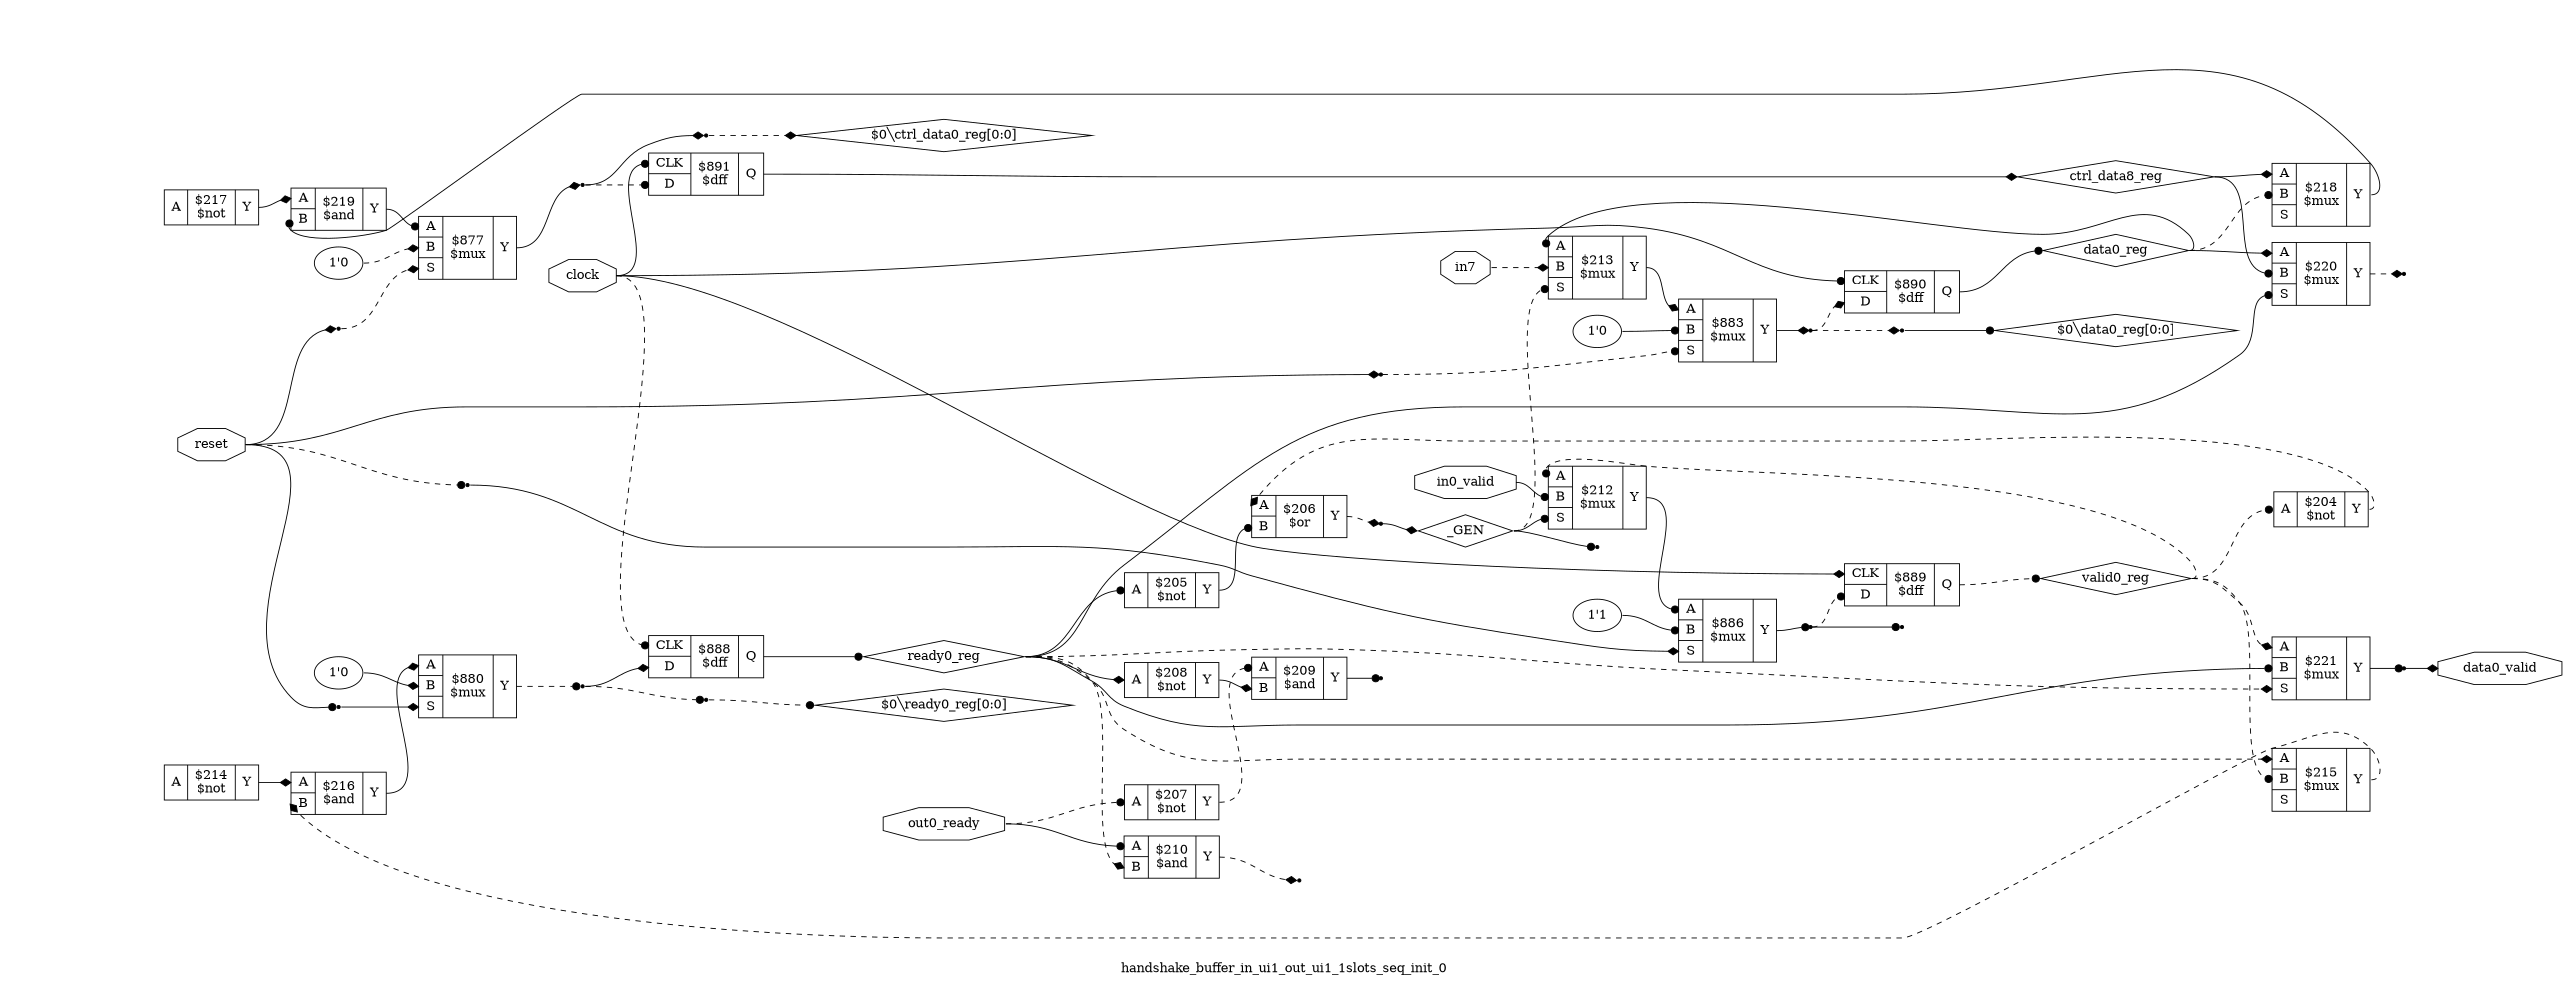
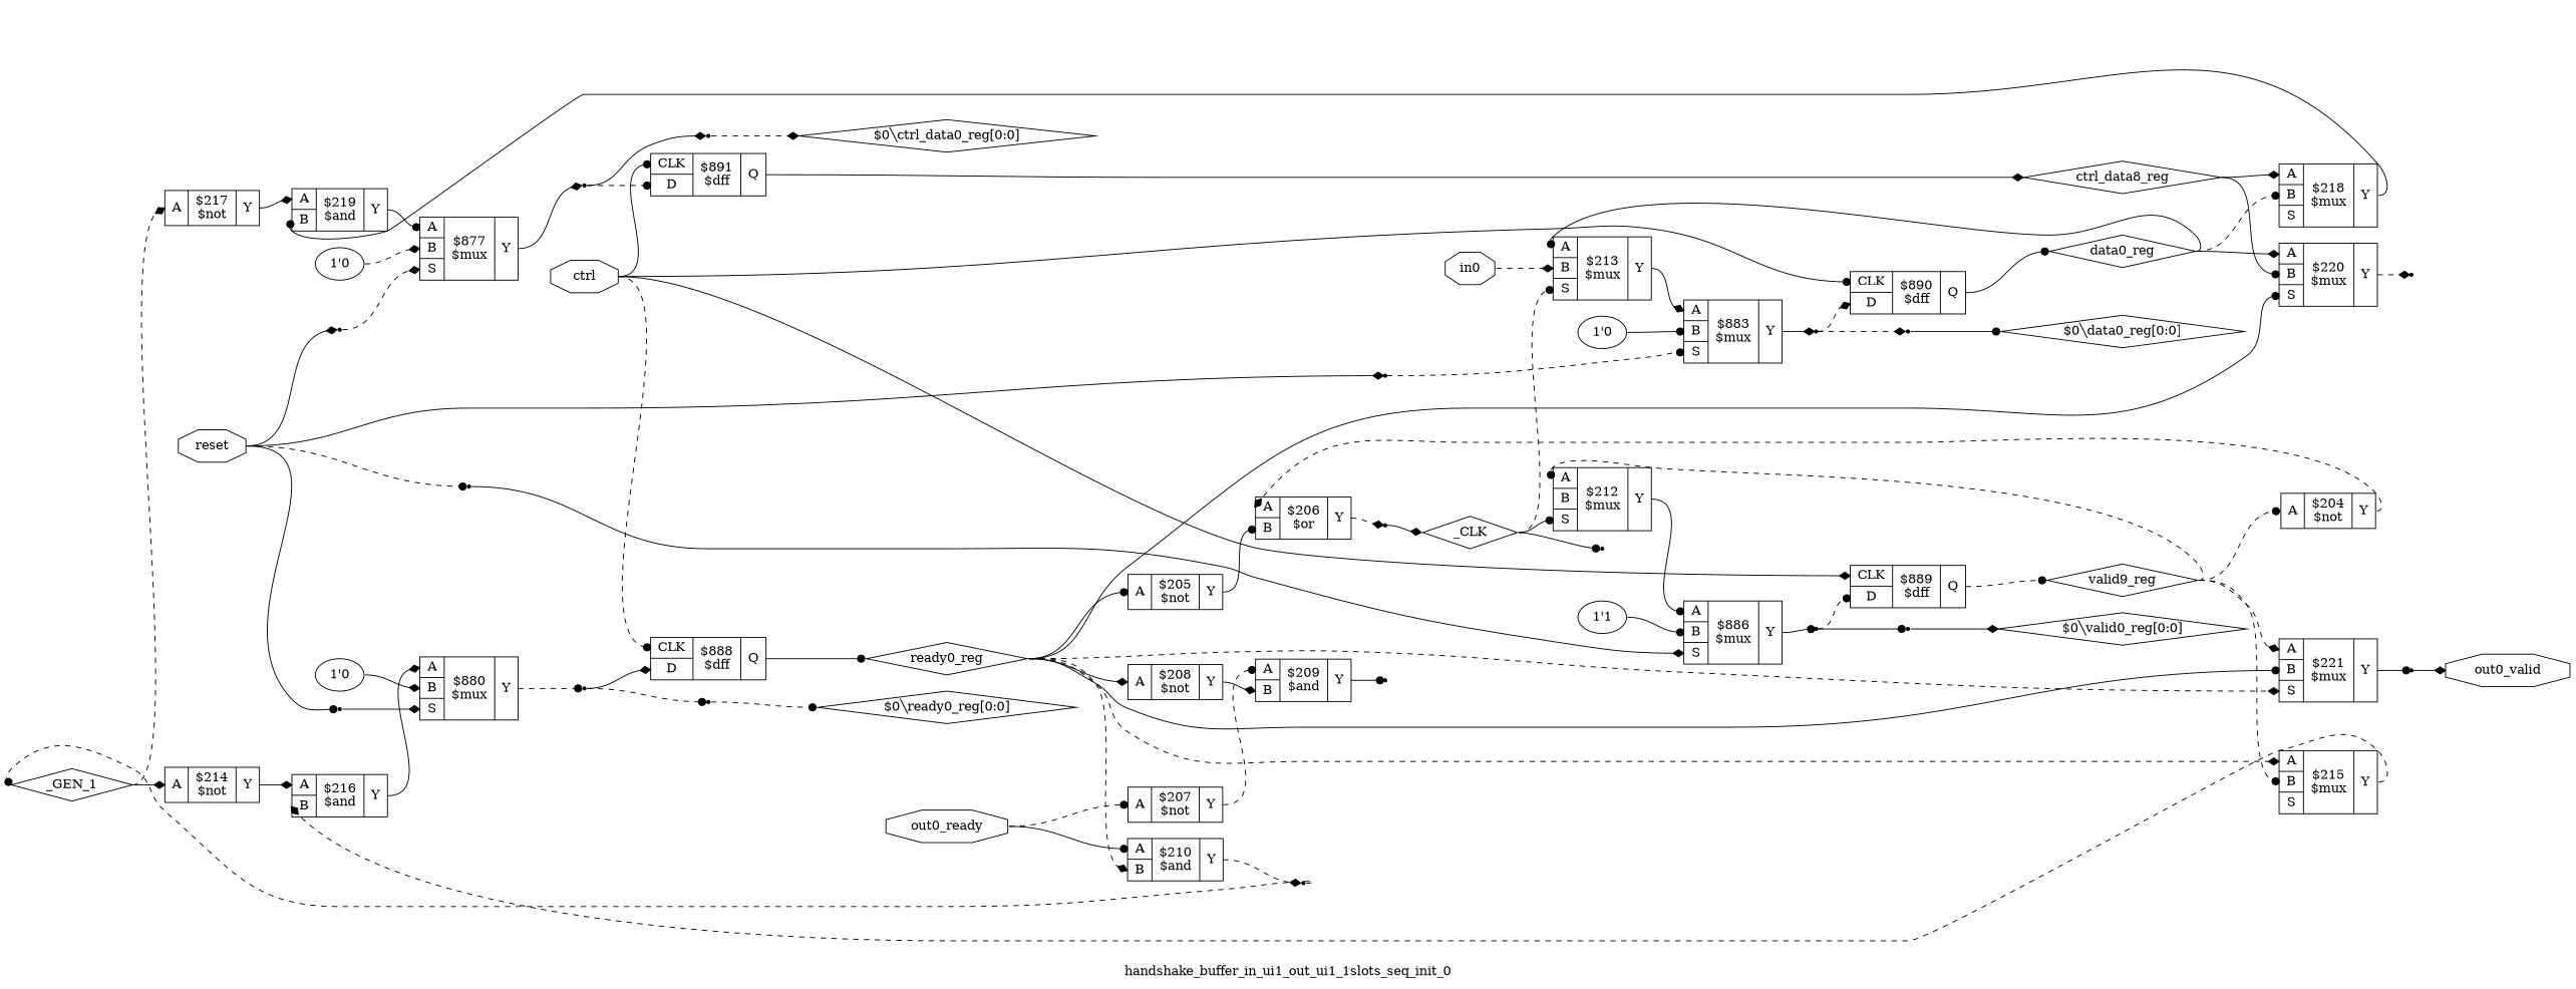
  digraph {
    label=handshake_buffer_in_ui1_out_ui1_1slots_seq_init_0
    rankdir=LR
    remincross=true
    node [shape=record]
    edge [arrowhead=dot color=black fontcolor=black headport=w style=solid tailport=e]
+   n30 [color=black fontcolor=black label=_GEN_1 shape=diamond]
    c64 [label="{{<p52> A}|$217\n$not|{<p55> Y}}"]
    c67 [label="{{<p52> A}|$214\n$not|{<p55> Y}}"]
    c62 [label="{{<p52> A|<p53> B}|$219\n$and|{<p55> Y}}"]
    c65 [label="{{<p52> A|<p53> B}|$216\n$and|{<p55> Y}}"]
    c63 [label="{{<p52> A|<p53> B|<p54> S}|$218\n$mux|{<p55> Y}}"]
    c66 [label="{{<p52> A|<p53> B|<p54> S}|$215\n$mux|{<p55> Y}}"]
    n32 [color=black fontcolor=black label=ctrl_data8_reg shape=diamond]
    c61 [label="{{<p52> A|<p53> B|<p54> S}|$220\n$mux|{<p55> Y}}"]
    x8 [shape=point]
    n33 [color=black fontcolor=black label=data0_reg shape=diamond]
    c68 [label="{{<p52> A|<p53> B|<p54> S}|$213\n$mux|{<p55> Y}}"]
    c57 [label="{{<p52> A|<p53> B|<p54> S}|$883\n$mux|{<p55> Y}}"]
-   n34 [color=black fontcolor=black label=_GEN shape=diamond]
+   n34 [color=black fontcolor=black label=_CLK shape=diamond]
    c69 [label="{{<p52> A|<p53> B|<p54> S}|$212\n$mux|{<p55> Y}}"]
    x7 [shape=point]
    c56 [label="{{<p52> A|<p53> B|<p54> S}|$886\n$mux|{<p55> Y}}"]
-   n35 [color=black fontcolor=black label=valid0_reg shape=diamond]
+   n35 [color=black fontcolor=black label=valid9_reg shape=diamond]
    c60 [label="{{<p52> A|<p53> B|<p54> S}|$221\n$mux|{<p55> Y}}"]
    c76 [label="{{<p52> A}|$204\n$not|{<p55> Y}}"]
    x9 [shape=point]
    c74 [label="{{<p52> A|<p53> B}|$206\n$or|{<p55> Y}}"]
    n36 [color=black fontcolor=black label=ready0_reg shape=diamond]
    c70 [label="{{<p52> A|<p53> B}|$210\n$and|{<p55> Y}}"]
    c72 [label="{{<p52> A}|$208\n$not|{<p55> Y}}"]
    c75 [label="{{<p52> A}|$205\n$not|{<p55> Y}}"]
    x6 [shape=point]
    c71 [label="{{<p52> A|<p53> B}|$209\n$and|{<p55> Y}}"]
-   n37 [color=black fontcolor=black label=data0_valid shape=octagon]
+   n37 [color=black fontcolor=black label=out0_valid shape=octagon]
    n40 [color=black fontcolor=black label=out0_ready shape=octagon]
    c73 [label="{{<p52> A}|$207\n$not|{<p55> Y}}"]
    n41 [color=black fontcolor=black label=reset shape=octagon]
    x10 [shape=point]
    x12 [shape=point]
    x14 [shape=point]
    x16 [shape=point]
    c59 [label="{{<p52> A|<p53> B|<p54> S}|$877\n$mux|{<p55> Y}}"]
    c58 [label="{{<p52> A|<p53> B|<p54> S}|$880\n$mux|{<p55> Y}}"]
-   n42 [color=black fontcolor=black label=clock shape=octagon]
+   n42 [color=black fontcolor=black label=ctrl shape=octagon]
    c48 [label="{{<p45> CLK|<p46> D}|$891\n$dff|{<p47> Q}}"]
    c49 [label="{{<p45> CLK|<p46> D}|$890\n$dff|{<p47> Q}}"]
    c50 [label="{{<p45> CLK|<p46> D}|$889\n$dff|{<p47> Q}}"]
    c51 [label="{{<p45> CLK|<p46> D}|$888\n$dff|{<p47> Q}}"]
-   n43 [color=black fontcolor=black label=in0_valid shape=octagon]
-   n44 [color=black fontcolor=black label=in7 shape=octagon]
+   n44 [color=black fontcolor=black label=in0 shape=octagon]
    v0 [label="1'1" shape=""]
    n1 [shape=point]
    x17 [shape=point]
    v1 [label="1'0" shape=""]
    n3 [shape=point]
    x15 [shape=point]
    v2 [label="1'0" shape=""]
    n5 [shape=point]
    x13 [shape=point]
    v3 [label="1'0" shape=""]
    n7 [shape=point]
    x11 [shape=point]
    x5 [shape=point]
    x4 [shape=point]
    n19 [label="$0&#9586;ctrl_data0_reg[0:0]" shape=diamond]
    n22 [label="$0&#9586;ready0_reg[0:0]" shape=diamond]
    n20 [label="$0&#9586;data0_reg[0:0]" shape=diamond]
+   n21 [label="$0&#9586;valid0_reg[0:0]" shape=diamond]
+   n30 -> c64 [arrowhead=diamond headport="p52:w" style=dashed]
+   n30 -> c67 [arrowhead=diamond headport="p52:w"]
    c64 -> c62 [arrowhead=diamond headport="p52:w" tailport="p55:e"]
    c67 -> c65 [arrowhead=diamond headport="p52:w" tailport="p55:e"]
    c62 -> c59 [headport="p52:w" tailport="p55:e"]
    c65 -> c58 [arrowhead=diamond headport="p52:w" tailport="p55:e"]
    c63 -> c62 [headport="p53:w" tailport="p55:e"]
    c66 -> c65 [arrowhead=diamond headport="p53:w" style=dashed tailport="p55:e"]
    n32 -> c63 [arrowhead=diamond headport="p52:w"]
    n32 -> c61 [headport="p53:w"]
    c61 -> x8 [arrowhead=diamond style=dashed tailport="p55:e"]
    n33 -> c63 [headport="p53:w" style=dashed]
    n33 -> c61 [arrowhead=diamond headport="p52:w"]
    n33 -> c68 [headport="p52:w"]
    c68 -> c57 [arrowhead=diamond headport="p52:w" tailport="p55:e"]
    c57 -> n3 [arrowhead=diamond tailport="p55:e"]
    n34 -> c68 [headport="p54:w" style=dashed]
    n34 -> c69 [headport="p54:w"]
    n34 -> x7
    c69 -> c56 [headport="p52:w" tailport="p55:e"]
    c56 -> n1 [tailport="p55:e"]
    n35 -> c66 [headport="p53:w" style=dashed]
    n35 -> c69 [headport="p52:w" style=dashed]
    n35 -> c60 [arrowhead=diamond headport="p52:w" style=dashed]
    n35 -> c76 [headport="p52:w" style=dashed]
    c60 -> x9 [tailport="p55:e"]
    c76 -> c74 [arrowhead=diamond headport="p52:w" style=dashed tailport="p55:e"]
    x9 -> n37 [arrowhead=diamond]
    c74 -> x4 [arrowhead=diamond style=dashed tailport="p55:e"]
    n36 -> c66 [arrowhead=diamond headport="p52:w" style=dashed]
    n36 -> c61 [headport="p54:w"]
    n36 -> c60 [headport="p53:w"]
    n36 -> c60 [arrowhead=diamond headport="p54:w" style=dashed]
    n36 -> c70 [arrowhead=diamond headport="p53:w" style=dashed]
    n36 -> c72 [arrowhead=diamond headport="p52:w"]
    n36 -> c75 [headport="p52:w"]
    c70 -> x6 [arrowhead=diamond style=dashed tailport="p55:e"]
    c72 -> c71 [arrowhead=diamond headport="p53:w" tailport="p55:e"]
    c75 -> c74 [headport="p53:w" tailport="p55:e"]
+   x6 -> n30 [style=dashed]
    c71 -> x5 [tailport="p55:e"]
    n40 -> c70 [headport="p52:w"]
    n40 -> c73 [headport="p52:w" style=dashed]
    c73 -> c71 [headport="p52:w" style=dashed tailport="p55:e"]
    n41 -> x10 [arrowhead=diamond]
    n41 -> x12
    n41 -> x14 [arrowhead=diamond]
    n41 -> x16 [style=dashed]
    x10 -> c59 [arrowhead=diamond headport="p54:w" style=dashed]
    x12 -> c58 [arrowhead=diamond headport="p54:w"]
    x14 -> c57 [headport="p54:w" style=dashed]
    x16 -> c56 [arrowhead=diamond headport="p54:w"]
    c59 -> n7 [arrowhead=diamond tailport="p55:e"]
    c58 -> n5 [style=dashed tailport="p55:e"]
    n42 -> c48 [headport="p45:w"]
    n42 -> c49 [headport="p45:w"]
    n42 -> c50 [arrowhead=diamond headport="p45:w"]
    n42 -> c51 [headport="p45:w" style=dashed]
    c48 -> n32 [arrowhead=diamond tailport="p47:e"]
    c49 -> n33 [tailport="p47:e"]
    c50 -> n35 [style=dashed tailport="p47:e"]
    c51 -> n36 [tailport="p47:e"]
-   n43 -> c69 [headport="p53:w"]
    n44 -> c68 [arrowhead=diamond headport="p53:w" style=dashed]
    v0 -> c56 [headport="p53:w"]
    n1 -> c50 [headport="p46:w" style=dashed]
    n1 -> x17
+   x17 -> n21 [arrowhead=diamond]
    v1 -> c57 [headport="p53:w"]
    n3 -> c49 [arrowhead=diamond headport="p46:w" style=dashed]
    n3 -> x15 [arrowhead=diamond style=dashed]
    x15 -> n20
    v2 -> c58 [arrowhead=diamond headport="p53:w"]
    n5 -> c51 [arrowhead=diamond headport="p46:w"]
    n5 -> x13 [style=dashed]
    x13 -> n22 [style=dashed]
    v3 -> c59 [arrowhead=diamond headport="p53:w" style=dashed]
    n7 -> c48 [headport="p46:w" style=dashed]
    n7 -> x11 [arrowhead=diamond]
    x11 -> n19 [arrowhead=diamond style=dashed]
    x4 -> n34 [arrowhead=diamond]
  }
